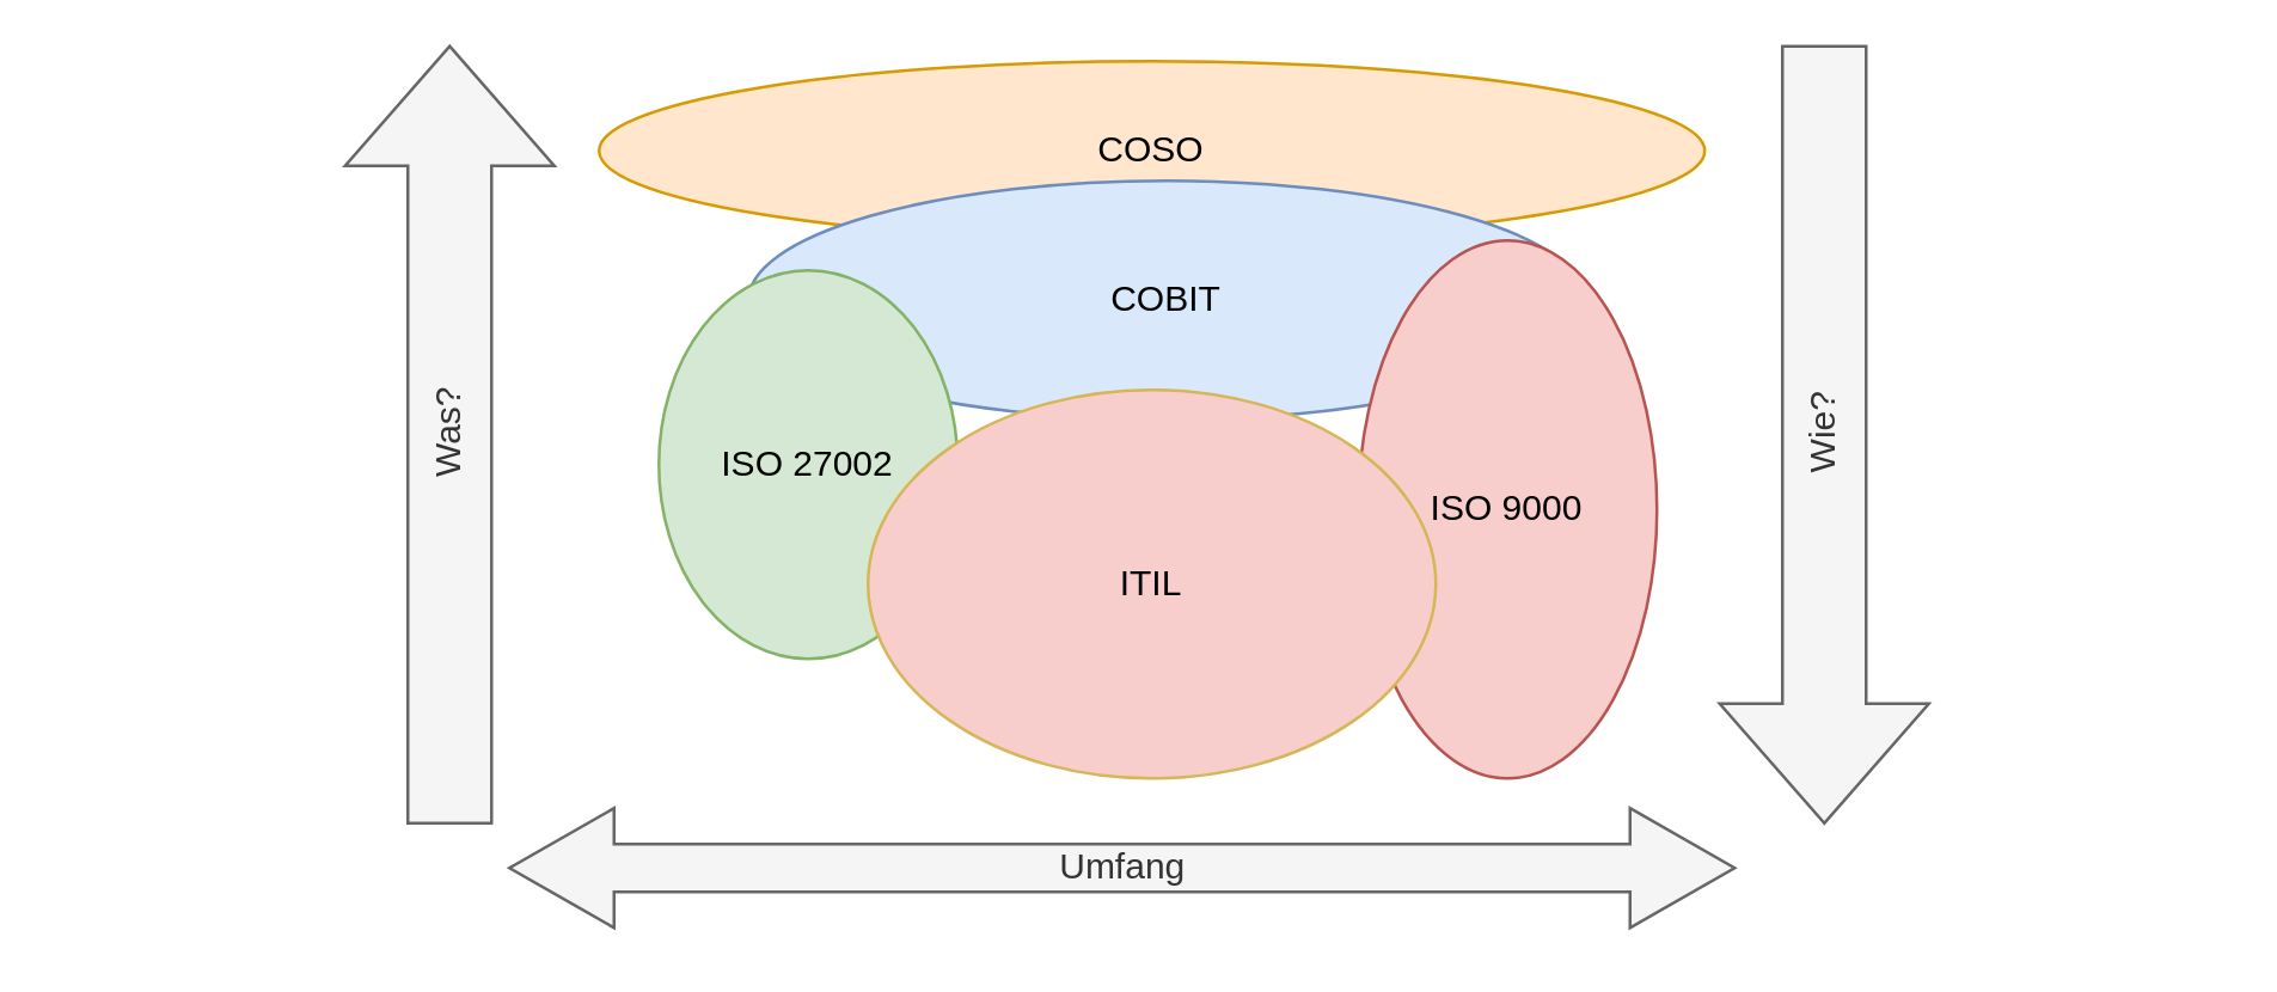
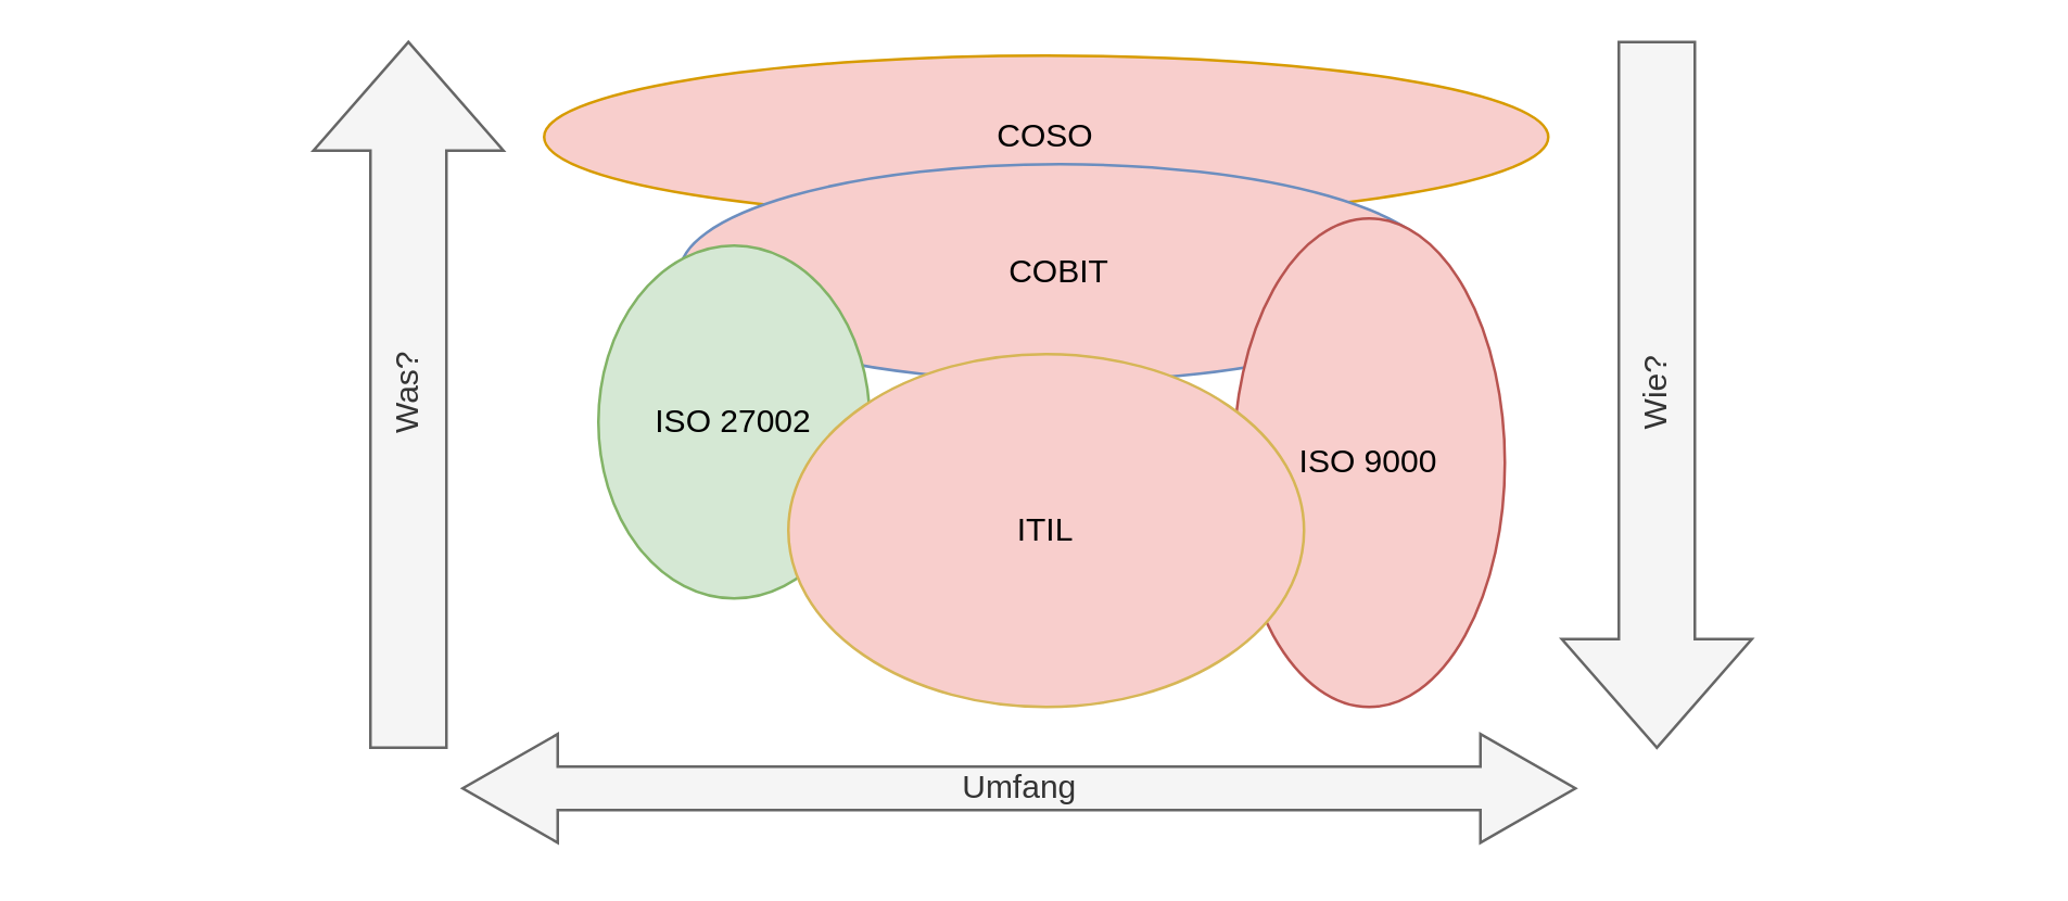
  <mxCell id="0" />
  <mxCell id="1" parent="0" />
- <mxCell id="2" value="COSO" style="ellipse;whiteSpace=wrap;html=1;fillColor=#ffe6cc;strokeColor=#d79b00;" vertex="1" parent="1"><mxGeometry x="200" y="20" width="370" height="60" as="geometry" /></mxCell>
- <mxCell id="3" value="COBIT" style="ellipse;whiteSpace=wrap;html=1;fillColor=#dae8fc;strokeColor=#6c8ebf;" vertex="1" parent="1"><mxGeometry x="250" y="60" width="280" height="80" as="geometry" /></mxCell>
+ <mxCell id="2" value="COSO" style="ellipse;whiteSpace=wrap;html=1;fillColor=#f8cecc;strokeColor=#d79b00;" vertex="1" parent="1"><mxGeometry x="200" y="20" width="370" height="60" as="geometry" /></mxCell>
+ <mxCell id="3" value="COBIT" style="ellipse;whiteSpace=wrap;html=1;fillColor=#f8cecc;strokeColor=#6c8ebf;" vertex="1" parent="1"><mxGeometry x="250" y="60" width="280" height="80" as="geometry" /></mxCell>
  <mxCell id="4" value="ISO 27002" style="ellipse;whiteSpace=wrap;html=1;fillColor=#d5e8d4;strokeColor=#82b366;" vertex="1" parent="1"><mxGeometry x="220" y="90" width="100" height="130" as="geometry" /></mxCell>
  <mxCell id="5" value="ISO 9000" style="ellipse;whiteSpace=wrap;html=1;fillColor=#f8cecc;strokeColor=#b85450;" vertex="1" parent="1"><mxGeometry x="454" y="80" width="100" height="180" as="geometry" /></mxCell>
  <mxCell id="6" value="ITIL" style="ellipse;whiteSpace=wrap;html=1;fillColor=#f8cecc;strokeColor=#d6b656;" vertex="1" parent="1"><mxGeometry x="290" y="130" width="190" height="130" as="geometry" /></mxCell>
  <mxCell id="7" value="Was?" style="html=1;shadow=0;dashed=0;align=center;verticalAlign=middle;shape=mxgraph.arrows2.arrow;dy=0.6;dx=40;notch=0;rotation=-90;fillColor=#f5f5f5;strokeColor=#666666;fontColor=#333333;" vertex="1" parent="1"><mxGeometry x="20" y="110" width="260" height="70" as="geometry" /></mxCell>
  <mxCell id="8" value="Wie?" style="html=1;shadow=0;dashed=0;align=center;verticalAlign=middle;shape=mxgraph.arrows2.arrow;dy=0.6;dx=40;flipH=1;notch=0;rotation=-90;fillColor=#f5f5f5;strokeColor=#666666;fontColor=#333333;" vertex="1" parent="1"><mxGeometry x="480" y="110" width="260" height="70" as="geometry" /></mxCell>
  <mxCell id="9" value="Umfang" style="html=1;shadow=0;dashed=0;align=center;verticalAlign=middle;shape=mxgraph.arrows2.twoWayArrow;dy=0.6;dx=35;fillColor=#f5f5f5;strokeColor=#666666;fontColor=#333333;" vertex="1" parent="1"><mxGeometry x="170" y="270" width="410" height="40" as="geometry" /></mxCell>
